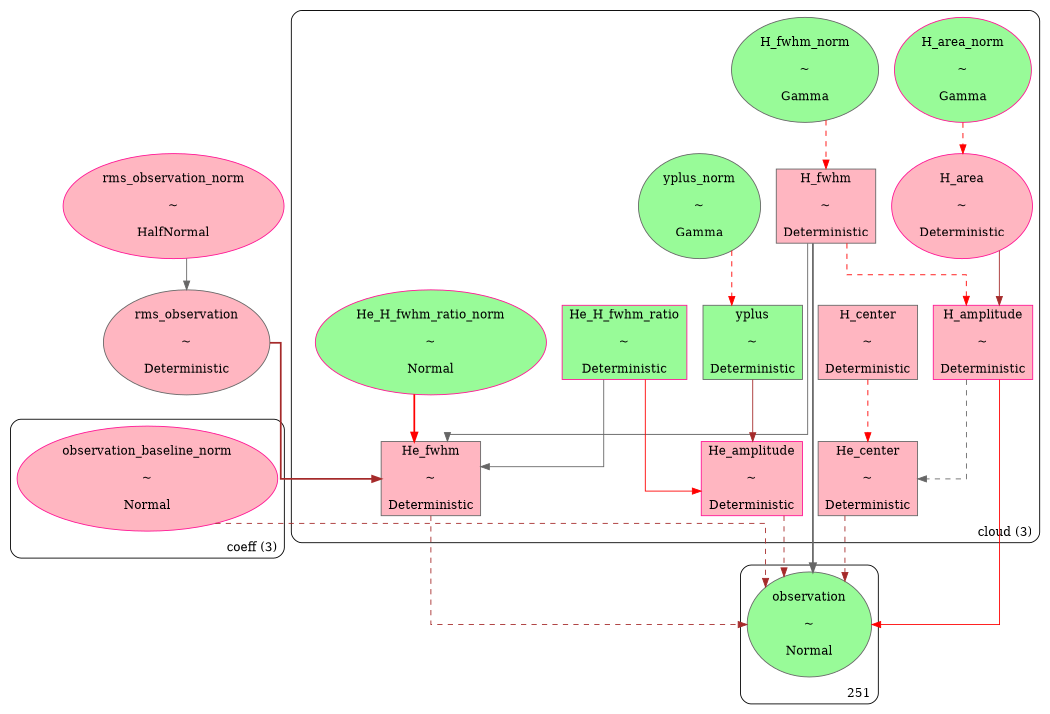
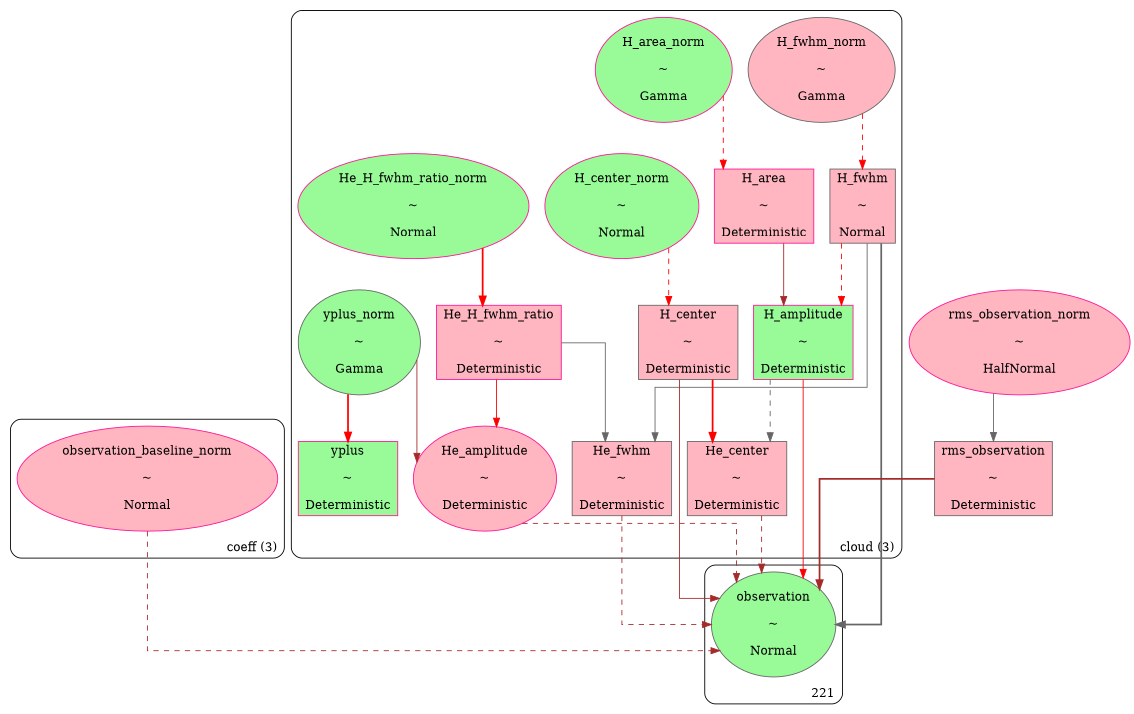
  digraph {
    newrank=false
    rankdir=TB
    splines=ortho
    node [color=deeppink fillcolor=lightpink shape=box style=filled]
    edge [color=red style=dashed]
    n1 [label="observation_baseline_norm\n\n~\n\nNormal" shape=ellipse]
-   n2 [color=gray40 label="H_fwhm\n\n~\n\nDeterministic"]
-   n3 [label="He_amplitude\n\n~\n\nDeterministic"]
-   n4 [fillcolor=palegreen label="He_H_fwhm_ratio\n\n~\n\nDeterministic"]
+   n2 [color=gray40 label="H_fwhm\n\n~\n\nNormal"]
+   n3 [label="He_amplitude\n\n~\n\nDeterministic" shape=ellipse]
+   n4 [label="He_H_fwhm_ratio\n\n~\n\nDeterministic"]
    n5 [color=gray40 label="H_center\n\n~\n\nDeterministic"]
-   n6 [color=gray40 fillcolor=palegreen label="yplus\n\n~\n\nDeterministic"]
-   n7 [label="H_area\n\n~\n\nDeterministic" shape=ellipse]
+   n6 [fillcolor=palegreen label="yplus\n\n~\n\nDeterministic"]
+   n7 [label="H_area\n\n~\n\nDeterministic"]
    n8 [fillcolor=palegreen label="He_H_fwhm_ratio_norm\n\n~\n\nNormal" shape=ellipse]
    n9 [color=gray40 fillcolor=palegreen label="yplus_norm\n\n~\n\nGamma" shape=ellipse]
-   n10 [label="H_amplitude\n\n~\n\nDeterministic"]
-   n11 [color=gray40 fillcolor=palegreen label="H_fwhm_norm\n\n~\n\nGamma" shape=ellipse]
+   n10 [fillcolor=palegreen label="H_amplitude\n\n~\n\nDeterministic"]
+   n11 [color=gray40 label="H_fwhm_norm\n\n~\n\nGamma" shape=ellipse]
    n12 [fillcolor=palegreen label="H_area_norm\n\n~\n\nGamma" shape=ellipse]
+   n13 [fillcolor=palegreen label="H_center_norm\n\n~\n\nNormal" shape=ellipse]
    n14 [color=gray40 label="He_fwhm\n\n~\n\nDeterministic"]
    n15 [color=gray40 label="He_center\n\n~\n\nDeterministic"]
    n16 [color=gray40 fillcolor=palegreen label="observation\n\n~\n\nNormal" shape=ellipse]
    n17 [label="rms_observation_norm\n\n~\n\nHalfNormal" shape=ellipse]
-   n18 [color=gray40 label="rms_observation\n\n~\n\nDeterministic" shape=ellipse]
+   n18 [color=gray40 label="rms_observation\n\n~\n\nDeterministic"]
    subgraph cluster_1 {
      label="coeff (3)"
      labeljust=r
      labelloc=b
      style=rounded
      n1
    }
    subgraph cluster_2 {
      label="cloud (3)"
      labeljust=r
      labelloc=b
      style=rounded
      n2
      n3
      n4
      n5
      n6
      n7
      n8
      n9
      n10
      n11
      n12
+     n13
      n14
      n15
    }
    subgraph cluster_3 {
-     label=251
+     label=221
      labeljust=r
      labelloc=b
      style=rounded
      n16
    }
    n1 -> n16 [color=brown minlen=1]
    n2 -> n10
    n2 -> n14 [color=gray40 style=solid]
    n2 -> n16 [color=gray40 style=bold]
    n3 -> n16 [color=brown]
    n4 -> n3 [style=solid]
    n4 -> n14 [color=gray40 style=solid]
-   n5 -> n15
-   n6 -> n3 [color=brown style=solid]
+   n5 -> n15 [style=bold]
+   n5 -> n16 [color=brown style=solid]
+   n9 -> n3 [color=brown style=solid]
    n7 -> n10 [color=brown style=solid]
-   n8 -> n14 [minlen=1 style=bold]
-   n9 -> n6 [minlen=1]
+   n8 -> n4 [minlen=1 style=bold]
+   n9 -> n6 [minlen=1 style=bold]
    n10 -> n15 [color=gray40]
    n10 -> n16 [style=solid]
    n11 -> n2 [minlen=1]
    n12 -> n7 [minlen=1]
+   n13 -> n5 [minlen=1]
    n14 -> n16 [color=brown]
    n15 -> n16 [color=brown]
    n17 -> n18 [color=gray40 minlen=1 style=solid]
-   n18 -> n14 [color=brown style=bold]
+   n18 -> n16 [color=brown style=bold]
  }
